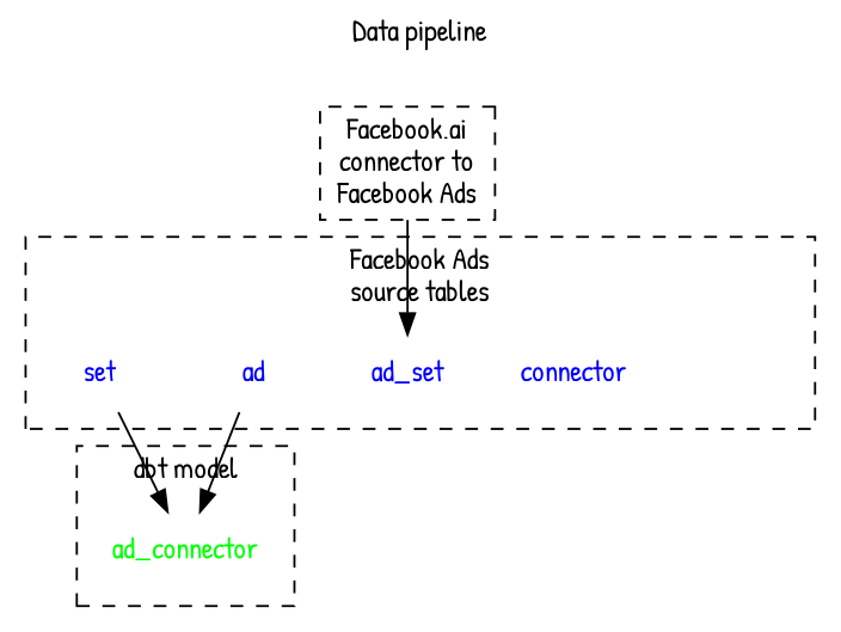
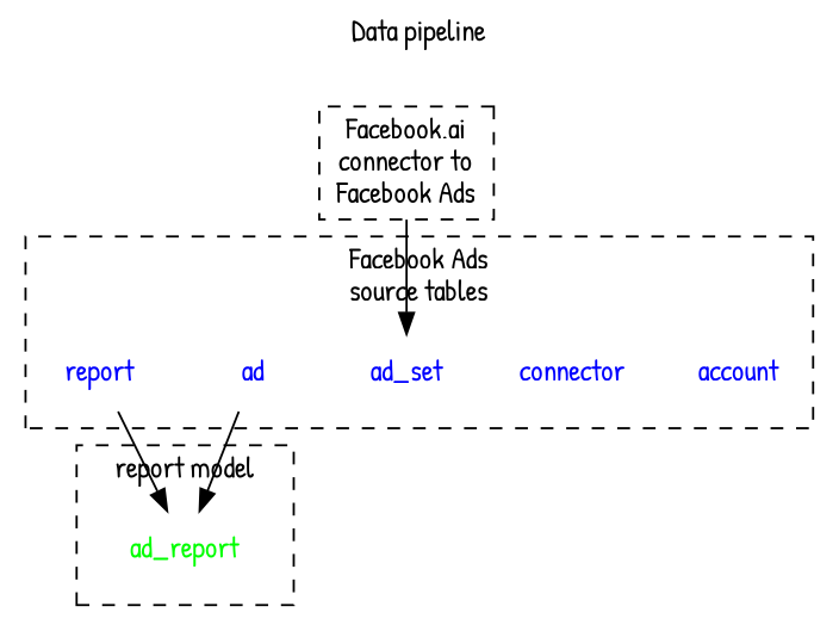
  digraph {
    compound=true
    fontname="Patrick Hand"
    label="Data pipeline"
    labelloc=t
    rankdir=TB
    node [fontcolor=blue fontname="Patrick Hand" shape=none]
    edge [fontname="Patrick Hand"]
+   account
    n2 [label=connector]
    ad_set
    ad
-   report [label=set]
-   ad_report [fontcolor=green label=ad_connector]
+   report
+   ad_report [fontcolor=green]
    n7 [label="Facebook.ai\nconnector to\nFacebook Ads" shape=rect style=dashed fontcolor=""]
    subgraph cluster_1 {
      label="Facebook Ads\nsource tables"
      style=dashed
+     account
      n2
      ad_set
      ad
      report
    }
    subgraph cluster_2 {
-     label="dbt model"
+     label="report model"
      style=dashed
      ad_report
    }
    ad -> ad_report
    report -> ad_report
    n7 -> ad_set
  }
